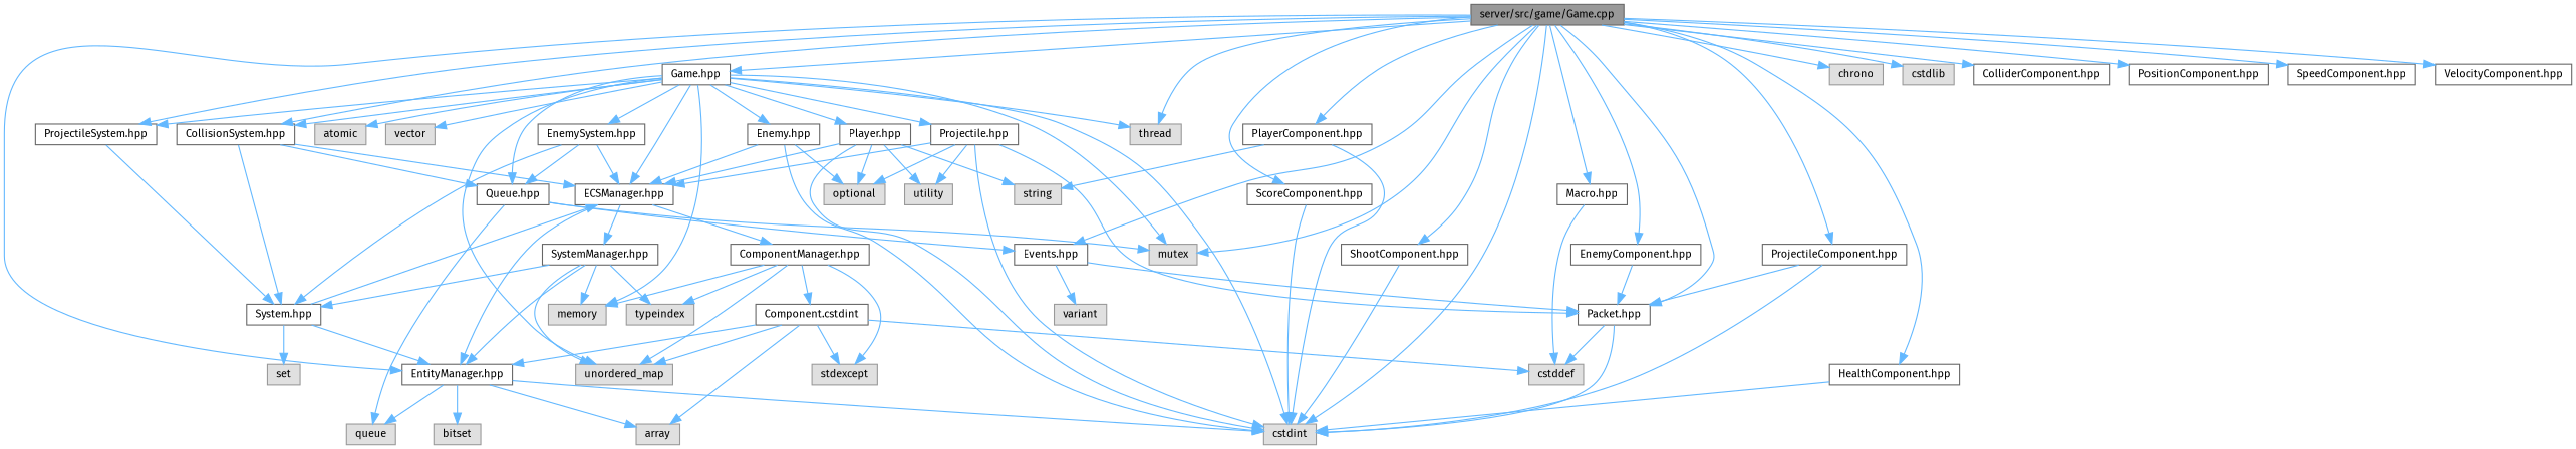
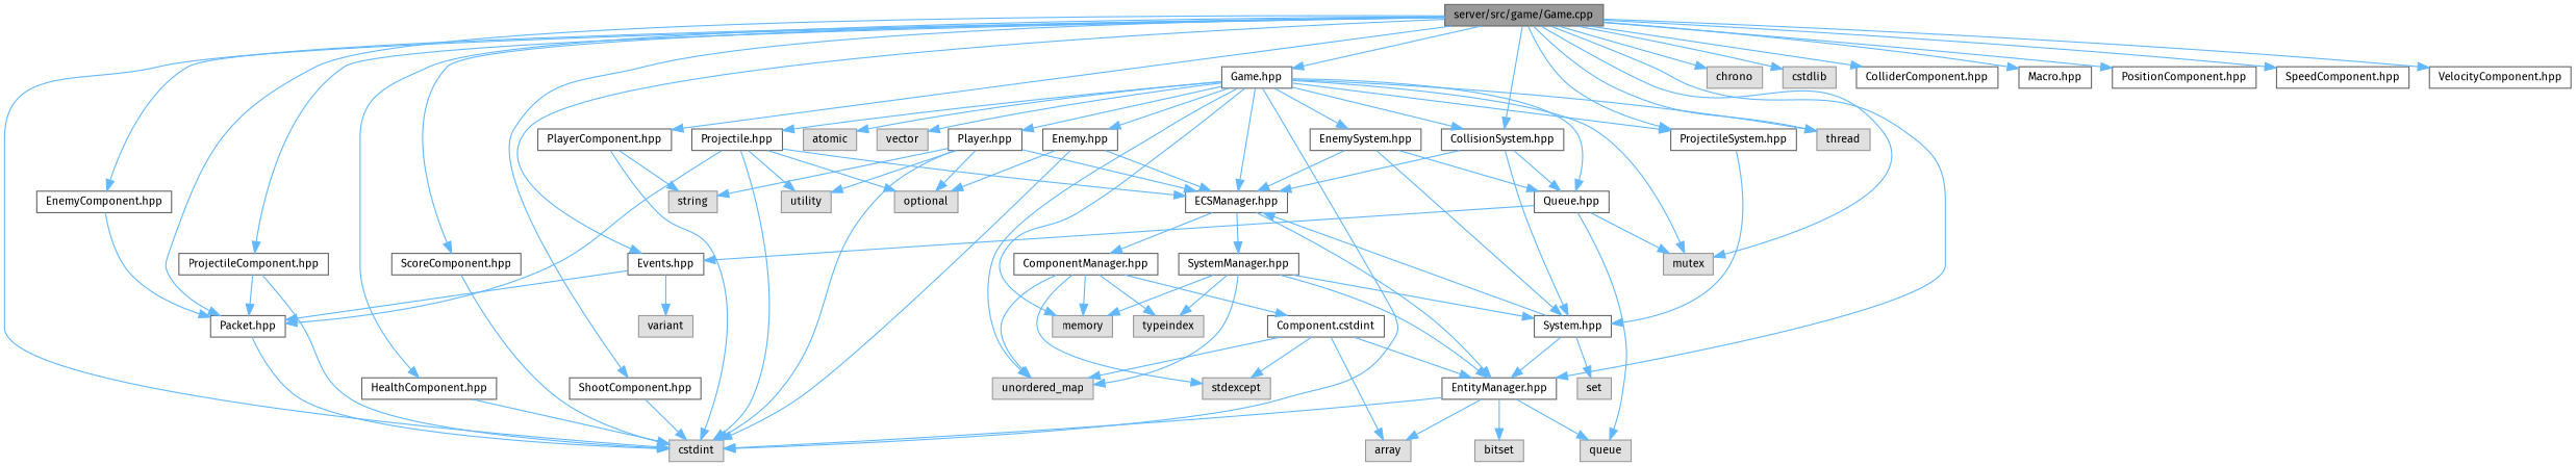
  digraph {
    fontname="Fira Sans"
    node [color=grey40 fillcolor=white fontname="Fira Sans" fontsize=10 shape=box style=filled]
    edge [color=steelblue1 fontname="Fira Sans" fontsize=10 labelfontname=Helvetica labelfontsize=10 style=solid]
    n1 [color=gray40 fillcolor=grey60 fontcolor=black height=0.2 label="server/src/game/Game.cpp" width=0.4]
    n2 [height=0.2 label="Game.hpp" width=0.4]
    n3 [color=grey60 fillcolor="#E0E0E0" height=0.2 label=cstdint width=0.4]
    n4 [color=grey60 fillcolor="#E0E0E0" height=0.2 label=mutex width=0.4]
    n5 [color=grey60 fillcolor="#E0E0E0" height=0.2 label=thread width=0.4]
    n6 [height=0.2 label="CollisionSystem.hpp" width=0.4]
    n7 [height=0.2 label="EntityManager.hpp" width=0.4]
    n8 [height=0.2 label="Events.hpp" width=0.4]
    n9 [height=0.2 label="Packet.hpp" width=0.4]
    n10 [height=0.2 label="ProjectileSystem.hpp" width=0.4]
    n11 [color=grey60 fillcolor="#E0E0E0" height=0.2 label=chrono width=0.4]
    n12 [color=grey60 fillcolor="#E0E0E0" height=0.2 label=cstdlib width=0.4]
    n13 [height=0.2 label="ColliderComponent.hpp" width=0.4]
    n14 [height=0.2 label="EnemyComponent.hpp" width=0.4]
    n15 [height=0.2 label="HealthComponent.hpp" width=0.4]
    n16 [height=0.2 label="Macro.hpp" width=0.4]
    n17 [height=0.2 label="PlayerComponent.hpp" width=0.4]
    n18 [height=0.2 label="PositionComponent.hpp" width=0.4]
    n19 [height=0.2 label="ProjectileComponent.hpp" width=0.4]
    n20 [height=0.2 label="ScoreComponent.hpp" width=0.4]
    n21 [height=0.2 label="ShootComponent.hpp" width=0.4]
    n22 [height=0.2 label="SpeedComponent.hpp" width=0.4]
    n23 [height=0.2 label="VelocityComponent.hpp" width=0.4]
    n24 [color=grey60 fillcolor="#E0E0E0" height=0.2 label=atomic width=0.4]
    n25 [color=grey60 fillcolor="#E0E0E0" height=0.2 label=memory width=0.4]
    n26 [color=grey60 fillcolor="#E0E0E0" height=0.2 label=unordered_map width=0.4]
    n27 [color=grey60 fillcolor="#E0E0E0" height=0.2 label=vector width=0.4]
    n28 [height=0.2 label="ECSManager.hpp" width=0.4]
    n29 [height=0.2 label="Queue.hpp" width=0.4]
    n30 [height=0.2 label="Enemy.hpp" width=0.4]
    n31 [height=0.2 label="EnemySystem.hpp" width=0.4]
    n32 [height=0.2 label="Player.hpp" width=0.4]
    n33 [height=0.2 label="Projectile.hpp" width=0.4]
    n34 [height=0.2 label="System.hpp" width=0.4]
    n35 [color=grey60 fillcolor="#E0E0E0" height=0.2 label=bitset width=0.4]
    n36 [color=grey60 fillcolor="#E0E0E0" height=0.2 label=queue width=0.4]
    n37 [color=grey60 fillcolor="#E0E0E0" height=0.2 label=array width=0.4]
    n38 [color=grey60 fillcolor="#E0E0E0" height=0.2 label=variant width=0.4]
-   n39 [color=grey60 fillcolor="#E0E0E0" height=0.2 label=cstddef width=0.4]
    n40 [color=grey60 fillcolor="#E0E0E0" height=0.2 label=string width=0.4]
    n41 [height=0.2 label="ComponentManager.hpp" width=0.4]
    n42 [height=0.2 label="SystemManager.hpp" width=0.4]
    n43 [color=grey60 fillcolor="#E0E0E0" height=0.2 label=optional width=0.4]
    n44 [color=grey60 fillcolor="#E0E0E0" height=0.2 label=utility width=0.4]
    n45 [color=grey60 fillcolor="#E0E0E0" height=0.2 label=set width=0.4]
    n46 [color=grey60 fillcolor="#E0E0E0" height=0.2 label=stdexcept width=0.4]
    n47 [color=grey60 fillcolor="#E0E0E0" height=0.2 label=typeindex width=0.4]
    n48 [height=0.2 label="Component.cstdint" width=0.4]
    n1 -> n2
    n1 -> n3
    n1 -> n4
    n1 -> n5
    n1 -> n6
    n1 -> n7
    n1 -> n8
    n1 -> n9
    n1 -> n10
    n1 -> n11
    n1 -> n12
    n1 -> n13
    n1 -> n14
    n1 -> n15
    n1 -> n16
    n1 -> n17
    n1 -> n18
    n1 -> n19
    n1 -> n20
    n1 -> n21
    n1 -> n22
    n1 -> n23
    n2 -> n3
    n2 -> n4
    n2 -> n5
    n2 -> n6
    n2 -> n10
    n2 -> n24
    n2 -> n25
    n2 -> n26
    n2 -> n27
    n2 -> n28
    n2 -> n29
    n2 -> n30
    n2 -> n31
    n2 -> n32
    n2 -> n33
    n6 -> n28
    n6 -> n29
    n6 -> n34
    n7 -> n3
    n7 -> n35
    n7 -> n36
    n7 -> n37
    n8 -> n9
    n8 -> n38
    n9 -> n3
-   n9 -> n39
    n10 -> n34
    n14 -> n9
    n15 -> n3
-   n16 -> n39
    n17 -> n3
    n17 -> n40
    n19 -> n3
    n19 -> n9
    n20 -> n3
    n21 -> n3
    n28 -> n7
    n28 -> n41
    n28 -> n42
    n29 -> n4
    n29 -> n8
    n29 -> n36
    n30 -> n3
    n30 -> n28
    n30 -> n43
    n31 -> n28
    n31 -> n29
    n31 -> n34
    n32 -> n3
    n32 -> n28
    n32 -> n40
    n32 -> n43
    n32 -> n44
    n33 -> n3
    n33 -> n9
    n33 -> n28
    n33 -> n43
    n33 -> n44
    n34 -> n7
    n34 -> n28
    n34 -> n45
    n41 -> n25
    n41 -> n26
    n41 -> n46
    n41 -> n47
    n41 -> n48
    n42 -> n7
    n42 -> n25
    n42 -> n26
    n42 -> n34
    n42 -> n47
    n48 -> n7
    n48 -> n26
    n48 -> n37
-   n48 -> n39
    n48 -> n46
  }
